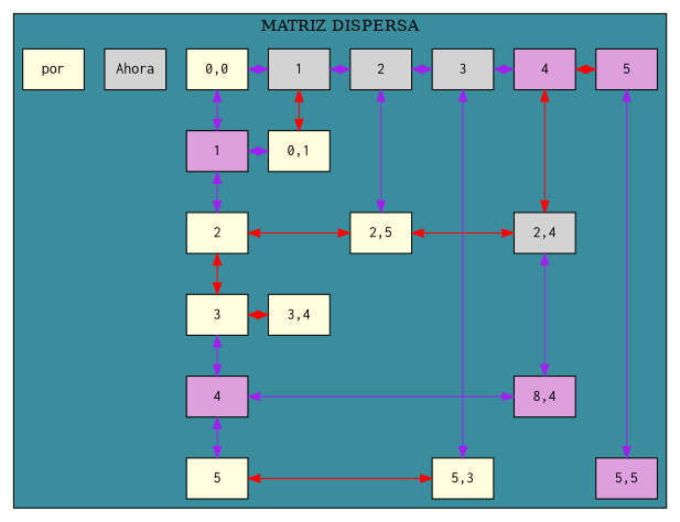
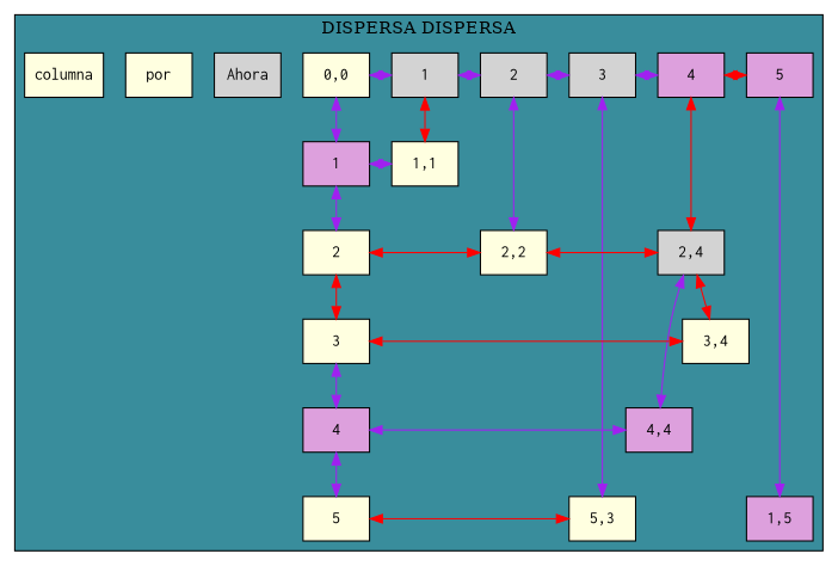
  digraph {
    node [fillcolor=lightyellow fontname=courier shape=box style=filled group=1]
    edge [color=purple dir=both]
    n1 [label="0,0" group=""]
    n2 [fillcolor=lightgrey group=2 label=1]
    n3 [fillcolor=lightgrey group=3 label=2]
    n4 [fillcolor=lightgrey group=4 label=3]
    n5 [fillcolor=plum group=5 label=4]
    n6 [fillcolor=plum group=6 label=5]
    n7 [fillcolor=plum label=1]
-   n8 [group=2 label="0,1"]
+   n8 [group=2 label="1,1"]
    n9 [label=2]
-   n10 [group=3 label="2,5"]
+   n10 [group=3 label="2,2"]
    n11 [fillcolor=lightgrey group=5 label="2,4"]
    n12 [label=3]
    n13 [group=5 label="3,4"]
    n14 [fillcolor=plum label=4]
-   n15 [fillcolor=plum group=5 label="8,4"]
+   n15 [fillcolor=plum group=5 label="4,4"]
    n16 [label=5]
    n17 [group=4 label="5,3"]
-   n18 [fillcolor=plum group=6 label="5,5"]
+   n18 [fillcolor=plum group=6 label="1,5"]
    Ahora [fillcolor=lightgrey group=""]
    por [group=""]
+   columna [group=""]
    subgraph cluster_1 {
      bgcolor="#398D9C"
-     label="MATRIZ DISPERSA"
+     label="DISPERSA DISPERSA"
      Ahora
      por
+     columna
      subgraph sub_2 {
        bgcolor="#398D9C"
        label="MATRIZ DISPERSA"
        rank=same
        n1
        n2
        n3
        n4
        n5
        n6
      }
      subgraph sub_3 {
        bgcolor="#398D9C"
        label="MATRIZ DISPERSA"
        rank=same
        n7
        n8
      }
      subgraph sub_4 {
        bgcolor="#398D9C"
        label="MATRIZ DISPERSA"
        rank=same
        n9
        n10
        n11
      }
      subgraph sub_5 {
        bgcolor="#398D9C"
        label="MATRIZ DISPERSA"
        rank=same
        n12
        n13
      }
      subgraph sub_6 {
        bgcolor="#398D9C"
        label="MATRIZ DISPERSA"
        rank=same
        n14
        n15
      }
      subgraph sub_7 {
        bgcolor="#398D9C"
        label="MATRIZ DISPERSA"
        rank=same
        n16
        n17
        n18
      }
    }
    n1 -> n2
    n1 -> n7
    n2 -> n3
    n2 -> n8 [color=red]
    n3 -> n4
    n3 -> n10
    n4 -> n5
    n4 -> n17
    n5 -> n6 [color=red]
    n5 -> n11 [color=red]
    n6 -> n18
    n7 -> n8
    n7 -> n9
    n9 -> n10 [color=red]
    n9 -> n12 [color=red]
    n10 -> n11 [color=red]
+   n11 -> n13 [color=red]
    n11 -> n15
    n12 -> n13 [color=red]
    n12 -> n14
    n14 -> n15
    n14 -> n16
    n16 -> n17 [color=red]
  }
